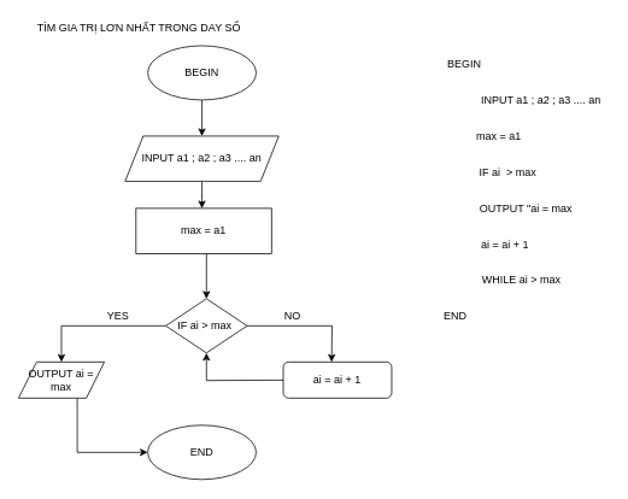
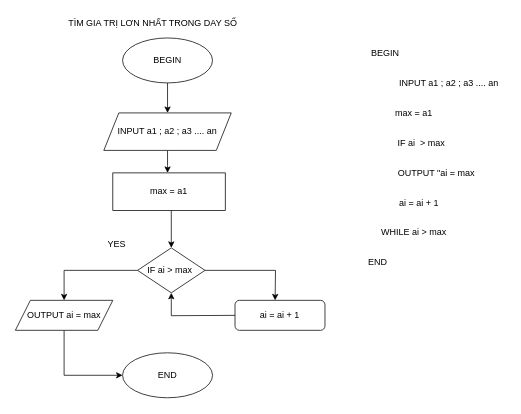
  <mxCell id="0" />
  <mxCell id="1" parent="0" />
- <mxCell id="2" value="TÌM GIA TRỊ LƠN NHẤT TRONG DAY SỐ" style="text;html=1;align=center;verticalAlign=middle;resizable=0;points=[];autosize=1;" parent="1" vertex="1"><mxGeometry x="33" y="20" width="240" height="20" as="geometry" /></mxCell>
+ <mxCell id="2" value="TÌM GIA TRỊ LƠN NHẤT TRONG DAY SỐ" style="text;html=1;align=center;verticalAlign=middle;resizable=0;points=[];autosize=1;" parent="1" vertex="1"><mxGeometry x="83" y="20" width="240" height="20" as="geometry" /></mxCell>
  <mxCell id="3" style="edgeStyle=orthogonalEdgeStyle;rounded=0;orthogonalLoop=1;jettySize=auto;html=1;entryX=0.5;entryY=0;entryDx=0;entryDy=0;" parent="1" source="4" target="6" edge="1"><mxGeometry relative="1" as="geometry" /></mxCell>
  <mxCell id="4" value="BEGIN" style="ellipse;whiteSpace=wrap;html=1;" parent="1" vertex="1"><mxGeometry x="163" y="50" width="120" height="60" as="geometry" /></mxCell>
  <mxCell id="5" style="edgeStyle=orthogonalEdgeStyle;rounded=0;orthogonalLoop=1;jettySize=auto;html=1;" parent="1" source="6" edge="1"><mxGeometry relative="1" as="geometry"><mxPoint x="223" y="230" as="targetPoint" /></mxGeometry></mxCell>
  <mxCell id="6" value="INPUT a1 ; a2 ; a3 .... an" style="shape=parallelogram;perimeter=parallelogramPerimeter;whiteSpace=wrap;html=1;fixedSize=1;" parent="1" vertex="1"><mxGeometry x="138" y="150" width="170" height="50" as="geometry" /></mxCell>
  <mxCell id="7" style="edgeStyle=orthogonalEdgeStyle;rounded=0;orthogonalLoop=1;jettySize=auto;html=1;entryX=0.5;entryY=0;entryDx=0;entryDy=0;" parent="1" source="8" target="11" edge="1"><mxGeometry relative="1" as="geometry"><Array as="points"><mxPoint x="228" y="290" /><mxPoint x="228" y="290" /></Array></mxGeometry></mxCell>
  <mxCell id="8" value="max = a1&lt;br&gt;" style="rounded=0;whiteSpace=wrap;html=1;" parent="1" vertex="1"><mxGeometry x="150" y="230" width="150" height="50" as="geometry" /></mxCell>
  <mxCell id="9" style="edgeStyle=orthogonalEdgeStyle;rounded=0;orthogonalLoop=1;jettySize=auto;html=1;entryX=0.5;entryY=0;entryDx=0;entryDy=0;" parent="1" source="11" target="13" edge="1"><mxGeometry relative="1" as="geometry" /></mxCell>
  <mxCell id="10" style="edgeStyle=orthogonalEdgeStyle;rounded=0;orthogonalLoop=1;jettySize=auto;html=1;entryX=0.5;entryY=0;entryDx=0;entryDy=0;" parent="1" source="11" edge="1"><mxGeometry relative="1" as="geometry"><mxPoint x="366.5" y="400" as="targetPoint" /></mxGeometry></mxCell>
  <mxCell id="11" value="IF ai &amp;gt; max&amp;nbsp;" style="rhombus;whiteSpace=wrap;html=1;" parent="1" vertex="1"><mxGeometry x="183" y="330" width="90" height="60" as="geometry" /></mxCell>
  <mxCell id="12" style="edgeStyle=orthogonalEdgeStyle;rounded=0;orthogonalLoop=1;jettySize=auto;html=1;entryX=0;entryY=0.5;entryDx=0;entryDy=0;" parent="1" source="13" target="17" edge="1"><mxGeometry relative="1" as="geometry"><Array as="points"><mxPoint x="85" y="500" /></Array></mxGeometry></mxCell>
- <mxCell id="13" value="OUTPUT ai = max" style="shape=parallelogram;perimeter=parallelogramPerimeter;whiteSpace=wrap;html=1;fixedSize=1;" parent="1" vertex="1"><mxGeometry x="20" y="400" width="95" height="40" as="geometry" /></mxCell>
- <mxCell id="14" value="YES" style="text;html=1;align=center;verticalAlign=middle;resizable=0;points=[];autosize=1;" parent="1" vertex="1"><mxGeometry x="110" y="340" width="40" height="20" as="geometry" /></mxCell>
+ <mxCell id="13" value="OUTPUT ai = max" style="shape=parallelogram;perimeter=parallelogramPerimeter;whiteSpace=wrap;html=1;fixedSize=1;" parent="1" vertex="1"><mxGeometry x="20" y="400" width="130" height="40" as="geometry" /></mxCell>
+ <mxCell id="14" value="YES" style="text;html=1;align=center;verticalAlign=middle;resizable=0;points=[];autosize=1;" parent="1" vertex="1"><mxGeometry x="135" y="315" width="40" height="20" as="geometry" /></mxCell>
  <mxCell id="15" style="edgeStyle=orthogonalEdgeStyle;rounded=0;orthogonalLoop=1;jettySize=auto;html=1;exitX=0.5;exitY=1;exitDx=0;exitDy=0;" parent="1" edge="1"><mxGeometry relative="1" as="geometry"><mxPoint x="223" y="520" as="sourcePoint" /><mxPoint x="223" y="520" as="targetPoint" /></mxGeometry></mxCell>
- <mxCell id="16" value="NO" style="text;html=1;align=center;verticalAlign=middle;resizable=0;points=[];autosize=1;" parent="1" vertex="1"><mxGeometry x="308" y="340" width="30" height="20" as="geometry" /></mxCell>
  <mxCell id="17" value="END" style="ellipse;whiteSpace=wrap;html=1;" parent="1" vertex="1"><mxGeometry x="163" y="470" width="120" height="60" as="geometry" /></mxCell>
  <mxCell id="18" value="BEGIN" style="text;html=1;align=center;verticalAlign=middle;resizable=0;points=[];autosize=1;" parent="1" vertex="1"><mxGeometry x="488" y="60" width="50" height="20" as="geometry" /></mxCell>
  <mxCell id="19" value="INPUT a1 ; a2 ; a3 .... an" style="text;html=1;align=center;verticalAlign=middle;resizable=0;points=[];autosize=1;" parent="1" vertex="1"><mxGeometry x="523" y="100" width="150" height="20" as="geometry" /></mxCell>
  <mxCell id="20" value="max = a1&amp;nbsp;" style="text;html=1;align=center;verticalAlign=middle;resizable=0;points=[];autosize=1;" parent="1" vertex="1"><mxGeometry x="518" y="140" width="70" height="20" as="geometry" /></mxCell>
  <mxCell id="21" value="IF ai&amp;nbsp; &amp;gt; max&amp;nbsp;" style="text;html=1;align=center;verticalAlign=middle;resizable=0;points=[];autosize=1;" parent="1" vertex="1"><mxGeometry x="523" y="180" width="80" height="20" as="geometry" /></mxCell>
  <mxCell id="22" value="OUTPUT &quot;ai = max&amp;nbsp;" style="text;html=1;align=center;verticalAlign=middle;resizable=0;points=[];autosize=1;" parent="1" vertex="1"><mxGeometry x="523" y="220" width="120" height="20" as="geometry" /></mxCell>
  <mxCell id="23" value="ai = ai + 1" style="text;html=1;align=center;verticalAlign=middle;resizable=0;points=[];autosize=1;" parent="1" vertex="1"><mxGeometry x="523" y="260" width="70" height="20" as="geometry" /></mxCell>
  <mxCell id="24" style="edgeStyle=orthogonalEdgeStyle;rounded=0;orthogonalLoop=1;jettySize=auto;html=1;entryX=0.5;entryY=1;entryDx=0;entryDy=0;" parent="1" target="11" edge="1"><mxGeometry relative="1" as="geometry"><mxPoint x="323" y="420" as="sourcePoint" /></mxGeometry></mxCell>
- <mxCell id="25" value="WHILE ai &amp;gt; max&amp;nbsp;" style="text;html=1;align=center;verticalAlign=middle;resizable=0;points=[];autosize=1;" parent="1" vertex="1"><mxGeometry x="523" y="300" width="110" height="20" as="geometry" /></mxCell>
+ <mxCell id="25" value="WHILE ai &amp;gt; max&amp;nbsp;" style="text;html=1;align=center;verticalAlign=middle;resizable=0;points=[];autosize=1;" parent="1" vertex="1"><mxGeometry x="498" y="300" width="110" height="20" as="geometry" /></mxCell>
  <mxCell id="26" value="END" style="text;html=1;align=center;verticalAlign=middle;resizable=0;points=[];autosize=1;" parent="1" vertex="1"><mxGeometry x="483" y="340" width="40" height="20" as="geometry" /></mxCell>
  <mxCell id="27" value="ai = ai + 1" style="rounded=1;whiteSpace=wrap;html=1;" parent="1" vertex="1"><mxGeometry x="313" y="400" width="120" height="40" as="geometry" /></mxCell>
